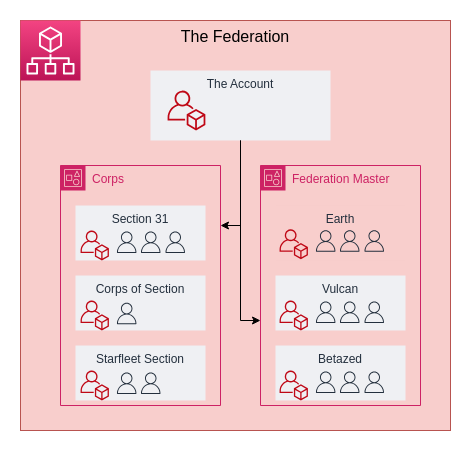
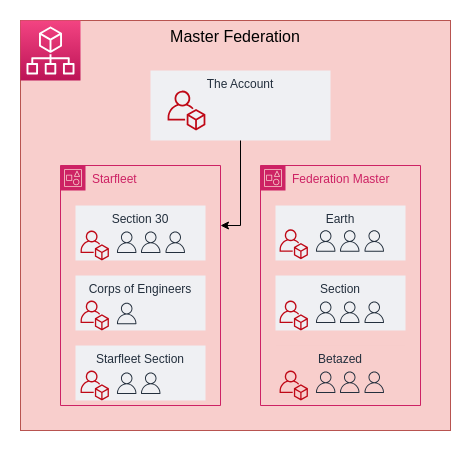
  <mxCell id="0" />
  <mxCell id="1" parent="0" />
  <mxCell id="2" value="" style="group;movable=0;resizable=0;rotatable=0;deletable=0;editable=0;locked=1;connectable=0;" vertex="1" connectable="0" parent="1"><mxGeometry x="20" y="20" width="430" height="410" as="geometry" /></mxCell>
- <mxCell id="3" value="&lt;font style=&quot;font-size: 16px;&quot;&gt;The Federation&lt;/font&gt;" style="fillColor=#f8cecc;strokeColor=#b85450;dashed=0;verticalAlign=top;fontStyle=0;whiteSpace=wrap;html=1;align=center;" vertex="1" parent="2"><mxGeometry width="430" height="410" as="geometry" /></mxCell>
+ <mxCell id="3" value="&lt;font style=&quot;font-size: 16px;&quot;&gt;Master Federation&lt;/font&gt;" style="fillColor=#f8cecc;strokeColor=#b85450;dashed=0;verticalAlign=top;fontStyle=0;whiteSpace=wrap;html=1;align=center;" vertex="1" parent="2"><mxGeometry width="430" height="410" as="geometry" /></mxCell>
  <mxCell id="4" value="" style="sketch=0;points=[[0,0,0],[0.25,0,0],[0.5,0,0],[0.75,0,0],[1,0,0],[0,1,0],[0.25,1,0],[0.5,1,0],[0.75,1,0],[1,1,0],[0,0.25,0],[0,0.5,0],[0,0.75,0],[1,0.25,0],[1,0.5,0],[1,0.75,0]];points=[[0,0,0],[0.25,0,0],[0.5,0,0],[0.75,0,0],[1,0,0],[0,1,0],[0.25,1,0],[0.5,1,0],[0.75,1,0],[1,1,0],[0,0.25,0],[0,0.5,0],[0,0.75,0],[1,0.25,0],[1,0.5,0],[1,0.75,0]];outlineConnect=0;fontColor=#232F3E;gradientColor=#F34482;gradientDirection=north;fillColor=#BC1356;strokeColor=#ffffff;dashed=0;verticalLabelPosition=bottom;verticalAlign=top;align=center;html=1;fontSize=12;fontStyle=0;aspect=fixed;shape=mxgraph.aws4.resourceIcon;resIcon=mxgraph.aws4.organizations;" vertex="1" parent="2"><mxGeometry width="60" height="60" as="geometry" /></mxCell>
  <mxCell id="5" value="" style="group" vertex="1" connectable="0" parent="1"><mxGeometry x="150" y="70" width="180" height="70" as="geometry" /></mxCell>
  <mxCell id="6" value="The Account" style="fillColor=#EFF0F3;strokeColor=none;dashed=0;verticalAlign=top;fontStyle=0;fontColor=#232F3D;whiteSpace=wrap;html=1;" vertex="1" parent="5"><mxGeometry width="180" height="70" as="geometry" /></mxCell>
  <mxCell id="7" value="" style="sketch=0;outlineConnect=0;fontColor=#232F3E;gradientColor=none;fillColor=#BF0816;strokeColor=none;dashed=0;verticalLabelPosition=bottom;verticalAlign=top;align=center;html=1;fontSize=12;fontStyle=0;aspect=fixed;pointerEvents=1;shape=mxgraph.aws4.organizations_account;" vertex="1" parent="5"><mxGeometry x="17" y="20" width="37.95" height="40" as="geometry" /></mxCell>
- <mxCell id="8" value="Corps" style="points=[[0,0],[0.25,0],[0.5,0],[0.75,0],[1,0],[1,0.25],[1,0.5],[1,0.75],[1,1],[0.75,1],[0.5,1],[0.25,1],[0,1],[0,0.75],[0,0.5],[0,0.25]];outlineConnect=0;gradientColor=none;html=1;whiteSpace=wrap;fontSize=12;fontStyle=0;container=1;pointerEvents=0;collapsible=0;recursiveResize=0;shape=mxgraph.aws4.group;grIcon=mxgraph.aws4.group_account;strokeColor=#CD2264;fillColor=none;verticalAlign=top;align=left;spacingLeft=30;fontColor=#CD2264;dashed=0;" vertex="1" parent="1"><mxGeometry x="60" y="165" width="160" height="240" as="geometry" /></mxCell>
+ <mxCell id="8" value="Starfleet" style="points=[[0,0],[0.25,0],[0.5,0],[0.75,0],[1,0],[1,0.25],[1,0.5],[1,0.75],[1,1],[0.75,1],[0.5,1],[0.25,1],[0,1],[0,0.75],[0,0.5],[0,0.25]];outlineConnect=0;gradientColor=none;html=1;whiteSpace=wrap;fontSize=12;fontStyle=0;container=1;pointerEvents=0;collapsible=0;recursiveResize=0;shape=mxgraph.aws4.group;grIcon=mxgraph.aws4.group_account;strokeColor=#CD2264;fillColor=none;verticalAlign=top;align=left;spacingLeft=30;fontColor=#CD2264;dashed=0;" vertex="1" parent="1"><mxGeometry x="60" y="165" width="160" height="240" as="geometry" /></mxCell>
  <mxCell id="9" value="Federation Master" style="points=[[0,0],[0.25,0],[0.5,0],[0.75,0],[1,0],[1,0.25],[1,0.5],[1,0.75],[1,1],[0.75,1],[0.5,1],[0.25,1],[0,1],[0,0.75],[0,0.5],[0,0.25]];outlineConnect=0;gradientColor=none;html=1;whiteSpace=wrap;fontSize=12;fontStyle=0;container=1;pointerEvents=0;collapsible=0;recursiveResize=0;shape=mxgraph.aws4.group;grIcon=mxgraph.aws4.group_account;strokeColor=#CD2264;fillColor=none;verticalAlign=top;align=left;spacingLeft=30;fontColor=#CD2264;dashed=0;" vertex="1" parent="1"><mxGeometry x="260" y="165" width="160" height="240" as="geometry" /></mxCell>
- <mxCell id="10" value="Section 31" style="fillColor=#EFF0F3;strokeColor=none;dashed=0;verticalAlign=top;fontStyle=0;fontColor=#232F3D;whiteSpace=wrap;html=1;" vertex="1" parent="1"><mxGeometry x="75" y="205" width="130" height="55" as="geometry" /></mxCell>
- <mxCell id="11" value="Corps of Section" style="fillColor=#EFF0F3;strokeColor=none;dashed=0;verticalAlign=top;fontStyle=0;fontColor=#232F3D;whiteSpace=wrap;html=1;" vertex="1" parent="1"><mxGeometry x="75" y="275" width="130" height="55" as="geometry" /></mxCell>
+ <mxCell id="10" value="Section 30" style="fillColor=#EFF0F3;strokeColor=none;dashed=0;verticalAlign=top;fontStyle=0;fontColor=#232F3D;whiteSpace=wrap;html=1;" vertex="1" parent="1"><mxGeometry x="75" y="205" width="130" height="55" as="geometry" /></mxCell>
+ <mxCell id="11" value="Corps of Engineers" style="fillColor=#EFF0F3;strokeColor=none;dashed=0;verticalAlign=top;fontStyle=0;fontColor=#232F3D;whiteSpace=wrap;html=1;" vertex="1" parent="1"><mxGeometry x="75" y="275" width="130" height="55" as="geometry" /></mxCell>
  <mxCell id="12" value="Starfleet Section" style="fillColor=#EFF0F3;strokeColor=none;dashed=0;verticalAlign=top;fontStyle=0;fontColor=#232F3D;whiteSpace=wrap;html=1;" vertex="1" parent="1"><mxGeometry x="75" y="345" width="130" height="55" as="geometry" /></mxCell>
- <mxCell id="13" value="Earth" style="fillColor=#f8cecc;strokeColor=none;dashed=0;verticalAlign=top;fontStyle=0;fontColor=#232F3D;whiteSpace=wrap;html=1;" vertex="1" parent="1"><mxGeometry x="275" y="205" width="130" height="55" as="geometry" /></mxCell>
- <mxCell id="14" value="Vulcan" style="fillColor=#EFF0F3;strokeColor=none;dashed=0;verticalAlign=top;fontStyle=0;fontColor=#232F3D;whiteSpace=wrap;html=1;" vertex="1" parent="1"><mxGeometry x="275" y="275" width="130" height="55" as="geometry" /></mxCell>
- <mxCell id="15" value="Betazed" style="fillColor=#EFF0F3;strokeColor=none;dashed=0;verticalAlign=top;fontStyle=0;fontColor=#232F3D;whiteSpace=wrap;html=1;" vertex="1" parent="1"><mxGeometry x="275" y="345" width="130" height="55" as="geometry" /></mxCell>
+ <mxCell id="13" value="Earth" style="fillColor=#EFF0F3;strokeColor=none;dashed=0;verticalAlign=top;fontStyle=0;fontColor=#232F3D;whiteSpace=wrap;html=1;" vertex="1" parent="1"><mxGeometry x="275" y="205" width="130" height="55" as="geometry" /></mxCell>
+ <mxCell id="14" value="Section" style="fillColor=#EFF0F3;strokeColor=none;dashed=0;verticalAlign=top;fontStyle=0;fontColor=#232F3D;whiteSpace=wrap;html=1;" vertex="1" parent="1"><mxGeometry x="275" y="275" width="130" height="55" as="geometry" /></mxCell>
+ <mxCell id="15" value="Betazed" style="fillColor=#f8cecc;strokeColor=none;dashed=0;verticalAlign=top;fontStyle=0;fontColor=#232F3D;whiteSpace=wrap;html=1;" vertex="1" parent="1"><mxGeometry x="275" y="345" width="130" height="55" as="geometry" /></mxCell>
  <mxCell id="16" value="" style="sketch=0;outlineConnect=0;fontColor=#232F3E;gradientColor=none;fillColor=#BF0816;strokeColor=none;dashed=0;verticalLabelPosition=bottom;verticalAlign=top;align=center;html=1;fontSize=12;fontStyle=0;aspect=fixed;pointerEvents=1;shape=mxgraph.aws4.organizations_account;" vertex="1" parent="1"><mxGeometry x="80" y="230" width="28.46" height="30" as="geometry" /></mxCell>
  <mxCell id="17" value="" style="sketch=0;outlineConnect=0;fontColor=#232F3E;gradientColor=none;fillColor=#BF0816;strokeColor=none;dashed=0;verticalLabelPosition=bottom;verticalAlign=top;align=center;html=1;fontSize=12;fontStyle=0;aspect=fixed;pointerEvents=1;shape=mxgraph.aws4.organizations_account;" vertex="1" parent="1"><mxGeometry x="80" y="300" width="28.46" height="30" as="geometry" /></mxCell>
  <mxCell id="18" value="" style="sketch=0;outlineConnect=0;fontColor=#232F3E;gradientColor=none;fillColor=#BF0816;strokeColor=none;dashed=0;verticalLabelPosition=bottom;verticalAlign=top;align=center;html=1;fontSize=12;fontStyle=0;aspect=fixed;pointerEvents=1;shape=mxgraph.aws4.organizations_account;" vertex="1" parent="1"><mxGeometry x="80" y="370" width="28.46" height="30" as="geometry" /></mxCell>
  <mxCell id="19" value="" style="sketch=0;outlineConnect=0;fontColor=#232F3E;gradientColor=none;fillColor=#232F3D;strokeColor=none;dashed=0;verticalLabelPosition=bottom;verticalAlign=top;align=center;html=1;fontSize=12;fontStyle=0;aspect=fixed;pointerEvents=1;shape=mxgraph.aws4.user;" vertex="1" parent="1"><mxGeometry x="115.46" y="231" width="21.5" height="21.5" as="geometry" /></mxCell>
  <mxCell id="20" value="" style="sketch=0;outlineConnect=0;fontColor=#232F3E;gradientColor=none;fillColor=#232F3D;strokeColor=none;dashed=0;verticalLabelPosition=bottom;verticalAlign=top;align=center;html=1;fontSize=12;fontStyle=0;aspect=fixed;pointerEvents=1;shape=mxgraph.aws4.user;" vertex="1" parent="1"><mxGeometry x="139.5" y="231" width="21.5" height="21.5" as="geometry" /></mxCell>
  <mxCell id="21" value="" style="sketch=0;outlineConnect=0;fontColor=#232F3E;gradientColor=none;fillColor=#232F3D;strokeColor=none;dashed=0;verticalLabelPosition=bottom;verticalAlign=top;align=center;html=1;fontSize=12;fontStyle=0;aspect=fixed;pointerEvents=1;shape=mxgraph.aws4.user;" vertex="1" parent="1"><mxGeometry x="164" y="231" width="21.5" height="21.5" as="geometry" /></mxCell>
  <mxCell id="22" value="" style="sketch=0;outlineConnect=0;fontColor=#232F3E;gradientColor=none;fillColor=#232F3D;strokeColor=none;dashed=0;verticalLabelPosition=bottom;verticalAlign=top;align=center;html=1;fontSize=12;fontStyle=0;aspect=fixed;pointerEvents=1;shape=mxgraph.aws4.user;" vertex="1" parent="1"><mxGeometry x="115.46" y="302.25" width="21.5" height="21.5" as="geometry" /></mxCell>
  <mxCell id="23" value="" style="sketch=0;outlineConnect=0;fontColor=#232F3E;gradientColor=none;fillColor=#232F3D;strokeColor=none;dashed=0;verticalLabelPosition=bottom;verticalAlign=top;align=center;html=1;fontSize=12;fontStyle=0;aspect=fixed;pointerEvents=1;shape=mxgraph.aws4.user;" vertex="1" parent="1"><mxGeometry x="115.46" y="372" width="21.5" height="21.5" as="geometry" /></mxCell>
  <mxCell id="24" value="" style="sketch=0;outlineConnect=0;fontColor=#232F3E;gradientColor=none;fillColor=#232F3D;strokeColor=none;dashed=0;verticalLabelPosition=bottom;verticalAlign=top;align=center;html=1;fontSize=12;fontStyle=0;aspect=fixed;pointerEvents=1;shape=mxgraph.aws4.user;" vertex="1" parent="1"><mxGeometry x="139.5" y="372" width="21.5" height="21.5" as="geometry" /></mxCell>
  <mxCell id="25" value="" style="sketch=0;outlineConnect=0;fontColor=#232F3E;gradientColor=none;fillColor=#BF0816;strokeColor=none;dashed=0;verticalLabelPosition=bottom;verticalAlign=top;align=center;html=1;fontSize=12;fontStyle=0;aspect=fixed;pointerEvents=1;shape=mxgraph.aws4.organizations_account;" vertex="1" parent="1"><mxGeometry x="279" y="228.75" width="28.46" height="30" as="geometry" /></mxCell>
  <mxCell id="26" value="" style="sketch=0;outlineConnect=0;fontColor=#232F3E;gradientColor=none;fillColor=#232F3D;strokeColor=none;dashed=0;verticalLabelPosition=bottom;verticalAlign=top;align=center;html=1;fontSize=12;fontStyle=0;aspect=fixed;pointerEvents=1;shape=mxgraph.aws4.user;" vertex="1" parent="1"><mxGeometry x="314.46" y="229.75" width="21.5" height="21.5" as="geometry" /></mxCell>
  <mxCell id="27" value="" style="sketch=0;outlineConnect=0;fontColor=#232F3E;gradientColor=none;fillColor=#232F3D;strokeColor=none;dashed=0;verticalLabelPosition=bottom;verticalAlign=top;align=center;html=1;fontSize=12;fontStyle=0;aspect=fixed;pointerEvents=1;shape=mxgraph.aws4.user;" vertex="1" parent="1"><mxGeometry x="338.5" y="229.75" width="21.5" height="21.5" as="geometry" /></mxCell>
  <mxCell id="28" value="" style="sketch=0;outlineConnect=0;fontColor=#232F3E;gradientColor=none;fillColor=#232F3D;strokeColor=none;dashed=0;verticalLabelPosition=bottom;verticalAlign=top;align=center;html=1;fontSize=12;fontStyle=0;aspect=fixed;pointerEvents=1;shape=mxgraph.aws4.user;" vertex="1" parent="1"><mxGeometry x="363" y="229.75" width="21.5" height="21.5" as="geometry" /></mxCell>
  <mxCell id="29" value="" style="sketch=0;outlineConnect=0;fontColor=#232F3E;gradientColor=none;fillColor=#BF0816;strokeColor=none;dashed=0;verticalLabelPosition=bottom;verticalAlign=top;align=center;html=1;fontSize=12;fontStyle=0;aspect=fixed;pointerEvents=1;shape=mxgraph.aws4.organizations_account;" vertex="1" parent="1"><mxGeometry x="279" y="300" width="28.46" height="30" as="geometry" /></mxCell>
  <mxCell id="30" value="" style="sketch=0;outlineConnect=0;fontColor=#232F3E;gradientColor=none;fillColor=#232F3D;strokeColor=none;dashed=0;verticalLabelPosition=bottom;verticalAlign=top;align=center;html=1;fontSize=12;fontStyle=0;aspect=fixed;pointerEvents=1;shape=mxgraph.aws4.user;" vertex="1" parent="1"><mxGeometry x="314.46" y="301" width="21.5" height="21.5" as="geometry" /></mxCell>
  <mxCell id="31" value="" style="sketch=0;outlineConnect=0;fontColor=#232F3E;gradientColor=none;fillColor=#232F3D;strokeColor=none;dashed=0;verticalLabelPosition=bottom;verticalAlign=top;align=center;html=1;fontSize=12;fontStyle=0;aspect=fixed;pointerEvents=1;shape=mxgraph.aws4.user;" vertex="1" parent="1"><mxGeometry x="338.5" y="301" width="21.5" height="21.5" as="geometry" /></mxCell>
  <mxCell id="32" value="" style="sketch=0;outlineConnect=0;fontColor=#232F3E;gradientColor=none;fillColor=#232F3D;strokeColor=none;dashed=0;verticalLabelPosition=bottom;verticalAlign=top;align=center;html=1;fontSize=12;fontStyle=0;aspect=fixed;pointerEvents=1;shape=mxgraph.aws4.user;" vertex="1" parent="1"><mxGeometry x="363" y="301" width="21.5" height="21.5" as="geometry" /></mxCell>
  <mxCell id="33" value="" style="sketch=0;outlineConnect=0;fontColor=#232F3E;gradientColor=none;fillColor=#BF0816;strokeColor=none;dashed=0;verticalLabelPosition=bottom;verticalAlign=top;align=center;html=1;fontSize=12;fontStyle=0;aspect=fixed;pointerEvents=1;shape=mxgraph.aws4.organizations_account;" vertex="1" parent="1"><mxGeometry x="279" y="370" width="28.46" height="30" as="geometry" /></mxCell>
  <mxCell id="34" value="" style="sketch=0;outlineConnect=0;fontColor=#232F3E;gradientColor=none;fillColor=#232F3D;strokeColor=none;dashed=0;verticalLabelPosition=bottom;verticalAlign=top;align=center;html=1;fontSize=12;fontStyle=0;aspect=fixed;pointerEvents=1;shape=mxgraph.aws4.user;" vertex="1" parent="1"><mxGeometry x="314.46" y="371" width="21.5" height="21.5" as="geometry" /></mxCell>
  <mxCell id="35" value="" style="sketch=0;outlineConnect=0;fontColor=#232F3E;gradientColor=none;fillColor=#232F3D;strokeColor=none;dashed=0;verticalLabelPosition=bottom;verticalAlign=top;align=center;html=1;fontSize=12;fontStyle=0;aspect=fixed;pointerEvents=1;shape=mxgraph.aws4.user;" vertex="1" parent="1"><mxGeometry x="338.5" y="371" width="21.5" height="21.5" as="geometry" /></mxCell>
  <mxCell id="36" value="" style="sketch=0;outlineConnect=0;fontColor=#232F3E;gradientColor=none;fillColor=#232F3D;strokeColor=none;dashed=0;verticalLabelPosition=bottom;verticalAlign=top;align=center;html=1;fontSize=12;fontStyle=0;aspect=fixed;pointerEvents=1;shape=mxgraph.aws4.user;" vertex="1" parent="1"><mxGeometry x="363" y="371" width="21.5" height="21.5" as="geometry" /></mxCell>
  <mxCell id="37" style="edgeStyle=orthogonalEdgeStyle;rounded=0;orthogonalLoop=1;jettySize=auto;html=1;entryX=1;entryY=0.25;entryDx=0;entryDy=0;" edge="1" parent="1" source="6" target="8"><mxGeometry relative="1" as="geometry" /></mxCell>
- <mxCell id="38" style="edgeStyle=orthogonalEdgeStyle;rounded=0;orthogonalLoop=1;jettySize=auto;html=1;" edge="1" parent="1" source="6" target="9"><mxGeometry relative="1" as="geometry"><Array as="points"><mxPoint x="240" y="320" /></Array></mxGeometry></mxCell>
